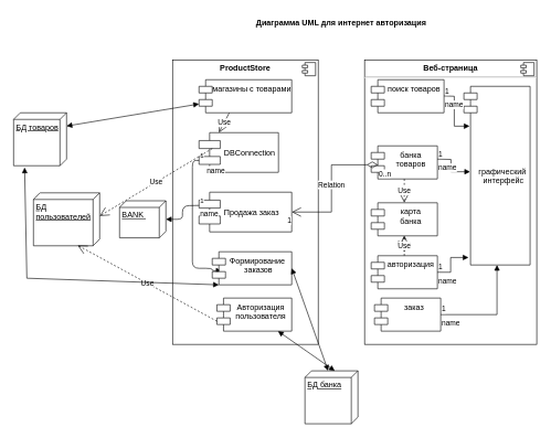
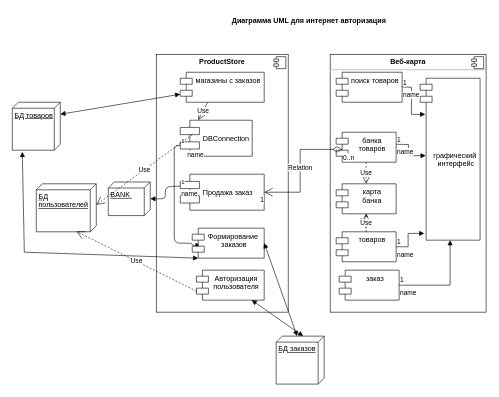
  <mxCell id="0" />
  <mxCell id="1" parent="0" />
  <mxCell id="2" value="&lt;p style=&quot;margin:0px;margin-top:6px;text-align:center;&quot;&gt;&lt;b&gt;ProductStore&lt;/b&gt;&lt;/p&gt;" style="align=left;overflow=fill;html=1;dropTarget=0;" vertex="1" parent="1"><mxGeometry x="260" y="90" width="220" height="430" as="geometry" /></mxCell>
  <mxCell id="3" value="" style="shape=component;jettyWidth=8;jettyHeight=4;" vertex="1" parent="2"><mxGeometry x="1" width="20" height="20" relative="1" as="geometry"><mxPoint x="-24" y="4" as="offset" /></mxGeometry></mxCell>
  <mxCell id="4" value="Диаграмма UML для интернет авторизация" style="text;align=center;fontStyle=1;verticalAlign=middle;spacingLeft=3;spacingRight=3;strokeColor=none;rotatable=0;points=[[0,0.5],[1,0.5]];portConstraint=eastwest;" parent="1" vertex="1"><mxGeometry x="280" y="20" width="470" height="26" as="geometry" /></mxCell>
- <mxCell id="5" value="&lt;p style=&quot;margin:0px;margin-top:6px;text-align:center;&quot;&gt;&lt;b&gt;Веб-страница&lt;/b&gt;&lt;/p&gt;&lt;hr&gt;&lt;p style=&quot;margin:0px;margin-left:8px;&quot;&gt;&lt;br&gt;&lt;/p&gt;" style="align=left;overflow=fill;html=1;dropTarget=0;" parent="1" vertex="1"><mxGeometry x="550" y="90" width="260" height="430" as="geometry" /></mxCell>
+ <mxCell id="5" value="&lt;p style=&quot;margin:0px;margin-top:6px;text-align:center;&quot;&gt;&lt;b&gt;Веб-карта&lt;/b&gt;&lt;/p&gt;&lt;hr&gt;&lt;p style=&quot;margin:0px;margin-left:8px;&quot;&gt;&lt;br&gt;&lt;/p&gt;" style="align=left;overflow=fill;html=1;dropTarget=0;" parent="1" vertex="1"><mxGeometry x="550" y="90" width="260" height="430" as="geometry" /></mxCell>
  <mxCell id="6" value="" style="shape=component;jettyWidth=8;jettyHeight=4;" parent="5" vertex="1"><mxGeometry x="1" width="20" height="20" relative="1" as="geometry"><mxPoint x="-24" y="4" as="offset" /></mxGeometry></mxCell>
  <mxCell id="7" value="поиск товаров" style="shape=module;align=left;spacingLeft=20;align=center;verticalAlign=top;" parent="1" vertex="1"><mxGeometry x="560" y="120" width="110" height="50" as="geometry" /></mxCell>
- <mxCell id="8" value="магазины с товарами" style="shape=module;align=left;spacingLeft=20;align=center;verticalAlign=top;" parent="1" vertex="1"><mxGeometry x="300" y="120" width="140" height="50" as="geometry" /></mxCell>
+ <mxCell id="8" value="магазины с заказов" style="shape=module;align=left;spacingLeft=20;align=center;verticalAlign=top;" parent="1" vertex="1"><mxGeometry x="300" y="120" width="140" height="50" as="geometry" /></mxCell>
  <mxCell id="9" value="DBConnection" style="shape=component;align=left;spacingLeft=36;" vertex="1" parent="1"><mxGeometry x="300" y="200" width="120" height="60" as="geometry" /></mxCell>
  <mxCell id="10" value="name" style="endArrow=block;endFill=1;html=1;edgeStyle=orthogonalEdgeStyle;align=left;verticalAlign=top;entryX=0.118;entryY=0.572;entryDx=0;entryDy=0;exitX=0;exitY=0.7;exitDx=0;exitDy=0;entryPerimeter=0;" edge="1" parent="1" source="9" target="19"><mxGeometry x="-0.888" y="20" relative="1" as="geometry"><mxPoint x="290" y="240" as="sourcePoint" /><mxPoint x="340" y="442.9" as="targetPoint" /><Array as="points"><mxPoint x="290" y="242" /><mxPoint x="290" y="405" /><mxPoint x="320" y="405" /><mxPoint x="320" y="409" /></Array><mxPoint as="offset" /></mxGeometry></mxCell>
  <mxCell id="11" value="1" style="resizable=0;html=1;align=left;verticalAlign=bottom;labelBackgroundColor=#ffffff;fontSize=10;" connectable="0" vertex="1" parent="10"><mxGeometry x="-1" relative="1" as="geometry" /></mxCell>
  <mxCell id="12" value="Продажа заказ" style="shape=component;align=left;spacingLeft=36;" vertex="1" parent="1"><mxGeometry x="300" y="290" width="140" height="60" as="geometry" /></mxCell>
  <mxCell id="13" value="name" style="endArrow=block;endFill=1;html=1;edgeStyle=orthogonalEdgeStyle;align=left;verticalAlign=top;exitX=0;exitY=0.3;exitDx=0;exitDy=0;" edge="1" parent="1" target="15"><mxGeometry x="-1" relative="1" as="geometry"><mxPoint x="300" y="310" as="sourcePoint" /><mxPoint x="195" y="310" as="targetPoint" /></mxGeometry></mxCell>
  <mxCell id="14" value="1" style="resizable=0;html=1;align=left;verticalAlign=bottom;labelBackgroundColor=#ffffff;fontSize=10;" connectable="0" vertex="1" parent="13"><mxGeometry x="-1" relative="1" as="geometry" /></mxCell>
  <mxCell id="15" value="BANK&amp;nbsp;" style="verticalAlign=top;align=left;spacingTop=8;spacingLeft=2;spacingRight=12;shape=cube;size=10;direction=south;fontStyle=4;html=1;" vertex="1" parent="1"><mxGeometry x="180" y="303" width="70" height="56" as="geometry" /></mxCell>
- <mxCell id="16" value="БД &lt;br&gt;пользователей" style="verticalAlign=top;align=left;spacingTop=8;spacingLeft=2;spacingRight=12;shape=cube;size=10;direction=south;fontStyle=4;html=1;" vertex="1" parent="1"><mxGeometry x="50" y="291" width="100" height="80" as="geometry" /></mxCell>
+ <mxCell id="16" value="БД &lt;br&gt;пользователей" style="verticalAlign=top;align=left;spacingTop=8;spacingLeft=2;spacingRight=12;shape=cube;size=10;direction=south;fontStyle=4;html=1;" vertex="1" parent="1"><mxGeometry x="60" y="306" width="100" height="80" as="geometry" /></mxCell>
  <mxCell id="17" value="Use" style="endArrow=open;endSize=12;dashed=1;html=1;exitX=0;exitY=0.3;exitDx=0;exitDy=0;entryX=0;entryY=0;entryDx=35;entryDy=0;entryPerimeter=0;" edge="1" parent="1" target="16"><mxGeometry width="160" relative="1" as="geometry"><mxPoint x="320" y="224" as="sourcePoint" /><mxPoint x="10" y="386" as="targetPoint" /></mxGeometry></mxCell>
  <mxCell id="18" value="Use" style="endArrow=open;endSize=12;dashed=0;html=1;rounded=0;exitX=0.326;exitY=1.004;exitDx=0;exitDy=0;exitPerimeter=0;entryX=0.25;entryY=0;entryDx=0;entryDy=0;" edge="1" parent="1" source="8" target="9"><mxGeometry width="160" relative="1" as="geometry"><mxPoint x="-80" y="300" as="sourcePoint" /><mxPoint x="80" y="300" as="targetPoint" /></mxGeometry></mxCell>
  <mxCell id="19" value="Формирование &#10;заказов" style="shape=module;align=left;spacingLeft=20;align=center;verticalAlign=top;" vertex="1" parent="1"><mxGeometry x="320" y="380" width="120" height="50" as="geometry" /></mxCell>
  <mxCell id="20" value="Авторизация&#10;пользователя" style="shape=module;align=left;spacingLeft=20;align=center;verticalAlign=top;" vertex="1" parent="1"><mxGeometry x="327" y="450" width="113" height="50" as="geometry" /></mxCell>
  <mxCell id="21" value="Use" style="endArrow=open;endSize=12;dashed=1;html=1;rounded=0;exitX=0;exitY=0;exitDx=0;exitDy=35;exitPerimeter=0;entryX=0.992;entryY=0.332;entryDx=0;entryDy=0;entryPerimeter=0;" edge="1" parent="1" source="20" target="16"><mxGeometry width="160" relative="1" as="geometry"><mxPoint x="-80" y="400" as="sourcePoint" /><mxPoint x="80" y="400" as="targetPoint" /></mxGeometry></mxCell>
  <mxCell id="22" value="БД товаров" style="verticalAlign=top;align=left;spacingTop=8;spacingLeft=2;spacingRight=12;shape=cube;size=10;direction=south;fontStyle=4;html=1;" vertex="1" parent="1"><mxGeometry x="20" y="170" width="80" height="80" as="geometry" /></mxCell>
  <mxCell id="23" value="" style="endArrow=block;startArrow=block;endFill=1;startFill=1;html=1;rounded=0;" edge="1" parent="1" target="8"><mxGeometry width="160" relative="1" as="geometry"><mxPoint x="100" y="190" as="sourcePoint" /><mxPoint x="260" y="190" as="targetPoint" /></mxGeometry></mxCell>
  <mxCell id="24" value="" style="endArrow=block;startArrow=block;endFill=1;startFill=1;html=1;rounded=0;exitX=1.033;exitY=0.792;exitDx=0;exitDy=0;exitPerimeter=0;" edge="1" parent="1" source="22"><mxGeometry width="160" relative="1" as="geometry"><mxPoint x="140" y="470" as="sourcePoint" /><mxPoint x="330" y="430" as="targetPoint" /><Array as="points"><mxPoint x="40" y="420" /></Array></mxGeometry></mxCell>
  <mxCell id="25" value="графический &#10;интерфейс" style="shape=module;align=left;spacingLeft=20;align=center;verticalAlign=middle;" vertex="1" parent="1"><mxGeometry x="700" y="130" width="100" height="270" as="geometry" /></mxCell>
  <mxCell id="26" value="name" style="endArrow=block;endFill=1;html=1;edgeStyle=orthogonalEdgeStyle;align=left;verticalAlign=top;rounded=0;entryX=0.086;entryY=0.223;entryDx=0;entryDy=0;entryPerimeter=0;" edge="1" parent="1" target="25"><mxGeometry x="-1" relative="1" as="geometry"><mxPoint x="670" y="144.5" as="sourcePoint" /><mxPoint x="830" y="144.5" as="targetPoint" /></mxGeometry></mxCell>
  <mxCell id="27" value="1" style="edgeLabel;resizable=0;html=1;align=left;verticalAlign=bottom;" connectable="0" vertex="1" parent="26"><mxGeometry x="-1" relative="1" as="geometry" /></mxCell>
  <mxCell id="28" value="банка&#10;товаров" style="shape=module;align=left;spacingLeft=20;align=center;verticalAlign=top;" vertex="1" parent="1"><mxGeometry x="560" y="220" width="100" height="50" as="geometry" /></mxCell>
  <mxCell id="29" value="name" style="endArrow=block;endFill=1;html=1;edgeStyle=orthogonalEdgeStyle;align=left;verticalAlign=top;rounded=0;entryX=0.094;entryY=0.478;entryDx=0;entryDy=0;entryPerimeter=0;" edge="1" parent="1" target="25"><mxGeometry x="-1" relative="1" as="geometry"><mxPoint x="660" y="240" as="sourcePoint" /><mxPoint x="820" y="240" as="targetPoint" /></mxGeometry></mxCell>
  <mxCell id="30" value="1" style="edgeLabel;resizable=0;html=1;align=left;verticalAlign=bottom;" connectable="0" vertex="1" parent="29"><mxGeometry x="-1" relative="1" as="geometry" /></mxCell>
  <mxCell id="31" value="Relation" style="endArrow=open;html=1;endSize=12;startArrow=diamondThin;startSize=14;startFill=0;edgeStyle=orthogonalEdgeStyle;rounded=0;exitX=0.102;exitY=0.572;exitDx=0;exitDy=0;exitPerimeter=0;entryX=1;entryY=0.5;entryDx=0;entryDy=0;" edge="1" parent="1" source="28" target="12"><mxGeometry relative="1" as="geometry"><mxPoint x="390" y="400" as="sourcePoint" /><mxPoint x="550" y="400" as="targetPoint" /></mxGeometry></mxCell>
  <mxCell id="32" value="0..n" style="edgeLabel;resizable=0;html=1;align=left;verticalAlign=top;" connectable="0" vertex="1" parent="31"><mxGeometry x="-1" relative="1" as="geometry" /></mxCell>
  <mxCell id="33" value="1" style="edgeLabel;resizable=0;html=1;align=right;verticalAlign=top;" connectable="0" vertex="1" parent="31"><mxGeometry x="1" relative="1" as="geometry" /></mxCell>
  <mxCell id="34" value="карта&#10;банка" style="shape=module;align=left;spacingLeft=20;align=center;verticalAlign=top;" vertex="1" parent="1"><mxGeometry x="560" y="306" width="100" height="50" as="geometry" /></mxCell>
  <mxCell id="35" value="Use" style="endArrow=open;endSize=12;dashed=1;html=1;rounded=0;exitX=0.5;exitY=1;exitDx=0;exitDy=0;entryX=0.5;entryY=0;entryDx=0;entryDy=0;" edge="1" parent="1" source="28" target="34"><mxGeometry width="160" relative="1" as="geometry"><mxPoint x="390" y="400" as="sourcePoint" /><mxPoint x="550" y="400" as="targetPoint" /></mxGeometry></mxCell>
- <mxCell id="36" value="авторизация" style="shape=module;align=left;spacingLeft=20;align=center;verticalAlign=top;" vertex="1" parent="1"><mxGeometry x="560" y="386" width="100" height="50" as="geometry" /></mxCell>
+ <mxCell id="36" value="товаров" style="shape=module;align=left;spacingLeft=20;align=center;verticalAlign=top;" vertex="1" parent="1"><mxGeometry x="560" y="386" width="100" height="50" as="geometry" /></mxCell>
  <mxCell id="37" value="Use" style="endArrow=open;endSize=12;dashed=1;html=1;rounded=0;entryX=0.5;entryY=1;entryDx=0;entryDy=0;" edge="1" parent="1" target="34"><mxGeometry width="160" relative="1" as="geometry"><mxPoint x="610" y="380" as="sourcePoint" /><mxPoint x="550" y="400" as="targetPoint" /></mxGeometry></mxCell>
  <mxCell id="38" value="Use" style="endArrow=open;endSize=12;dashed=1;html=1;rounded=0;" edge="1" parent="1" source="36" target="34"><mxGeometry width="160" relative="1" as="geometry"><mxPoint x="390" y="400" as="sourcePoint" /><mxPoint x="550" y="400" as="targetPoint" /></mxGeometry></mxCell>
  <mxCell id="39" value="заказ" style="shape=module;align=left;spacingLeft=20;align=center;verticalAlign=top;" vertex="1" parent="1"><mxGeometry x="565" y="450" width="100" height="50" as="geometry" /></mxCell>
- <mxCell id="40" value="БД банка" style="verticalAlign=top;align=left;spacingTop=8;spacingLeft=2;spacingRight=12;shape=cube;size=10;direction=south;fontStyle=4;html=1;" vertex="1" parent="1"><mxGeometry x="460" y="560" width="80" height="80" as="geometry" /></mxCell>
+ <mxCell id="40" value="БД заказов" style="verticalAlign=top;align=left;spacingTop=8;spacingLeft=2;spacingRight=12;shape=cube;size=10;direction=south;fontStyle=4;html=1;" vertex="1" parent="1"><mxGeometry x="460" y="560" width="80" height="80" as="geometry" /></mxCell>
  <mxCell id="41" value="" style="endArrow=block;startArrow=block;endFill=1;startFill=1;html=1;rounded=0;exitX=0;exitY=0;exitDx=0;exitDy=35;exitPerimeter=0;" edge="1" parent="1" source="40" target="20"><mxGeometry width="160" relative="1" as="geometry"><mxPoint x="400" y="400" as="sourcePoint" /><mxPoint x="560" y="400" as="targetPoint" /></mxGeometry></mxCell>
  <mxCell id="42" value="" style="endArrow=block;startArrow=block;endFill=1;startFill=1;html=1;rounded=0;entryX=-0.002;entryY=0.563;entryDx=0;entryDy=0;entryPerimeter=0;exitX=1;exitY=0.5;exitDx=0;exitDy=0;" edge="1" parent="1" source="19" target="40"><mxGeometry width="160" relative="1" as="geometry"><mxPoint x="400" y="400" as="sourcePoint" /><mxPoint x="560" y="400" as="targetPoint" /></mxGeometry></mxCell>
  <mxCell id="43" value="name" style="endArrow=block;endFill=1;html=1;edgeStyle=orthogonalEdgeStyle;align=left;verticalAlign=top;rounded=0;exitX=1;exitY=0.5;exitDx=0;exitDy=0;" edge="1" parent="1" source="39" target="25"><mxGeometry x="-1" relative="1" as="geometry"><mxPoint x="400" y="400" as="sourcePoint" /><mxPoint x="560" y="400" as="targetPoint" /></mxGeometry></mxCell>
  <mxCell id="44" value="1" style="edgeLabel;resizable=0;html=1;align=left;verticalAlign=bottom;" connectable="0" vertex="1" parent="43"><mxGeometry x="-1" relative="1" as="geometry" /></mxCell>
  <mxCell id="45" value="name" style="endArrow=block;endFill=1;html=1;edgeStyle=orthogonalEdgeStyle;align=left;verticalAlign=top;rounded=0;exitX=1;exitY=0.5;exitDx=0;exitDy=0;entryX=0.07;entryY=0.958;entryDx=0;entryDy=0;entryPerimeter=0;" edge="1" parent="1" source="36" target="25"><mxGeometry x="-1" relative="1" as="geometry"><mxPoint x="400" y="400" as="sourcePoint" /><mxPoint x="560" y="400" as="targetPoint" /></mxGeometry></mxCell>
  <mxCell id="46" value="1" style="edgeLabel;resizable=0;html=1;align=left;verticalAlign=bottom;" connectable="0" vertex="1" parent="45"><mxGeometry x="-1" relative="1" as="geometry" /></mxCell>
